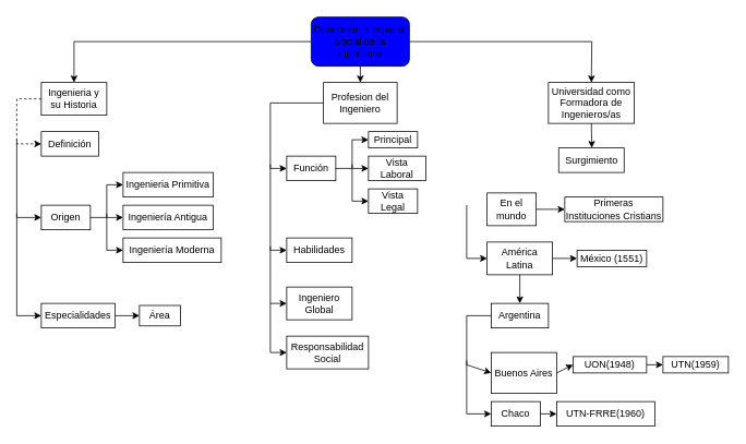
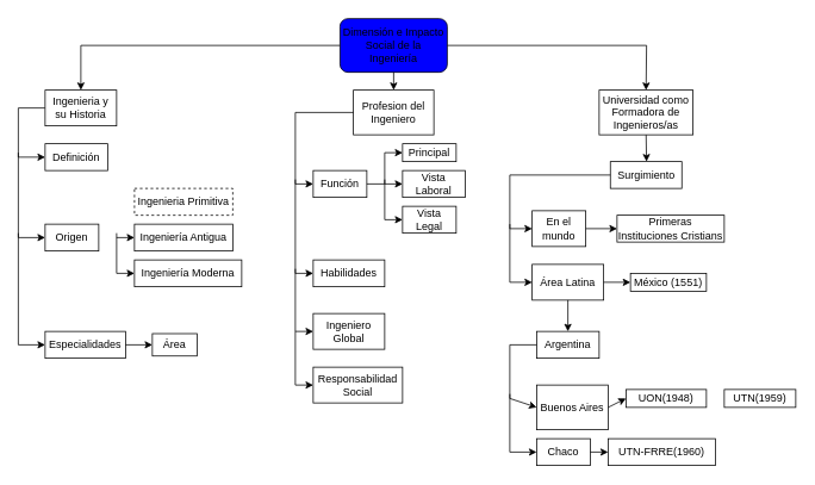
  <mxCell id="0" />
  <mxCell id="1" parent="0" />
  <mxCell id="2" value="Dimensión e Impacto Social de la Ingeniería" style="rounded=1;whiteSpace=wrap;html=1;fillColor=#0000FF;" vertex="1" parent="1"><mxGeometry x="380" width="120" height="60" as="geometry" y="20" /></mxCell>
  <mxCell id="3" value="" style="endArrow=classic;html=1;rounded=0;exitX=0;exitY=0.5;exitDx=0;exitDy=0;entryX=0.5;entryY=0;entryDx=0;entryDy=0;" edge="1" parent="1" source="2" target="5"><mxGeometry width="50" height="50" relative="1" as="geometry"><mxPoint x="400" y="240" as="sourcePoint" /><mxPoint x="105" y="100" as="targetPoint" /><Array as="points"><mxPoint x="90" y="50" /></Array></mxGeometry></mxCell>
- <mxCell id="4" value="" style="endArrow=classic;html=1;rounded=0;entryX=0;entryY=0.5;entryDx=0;entryDy=0;dashed=1;" edge="1" parent="1" source="5" target="7"><mxGeometry width="50" height="50" relative="1" as="geometry"><mxPoint x="50" y="120" as="sourcePoint" /><mxPoint x="50" y="180" as="targetPoint" /><Array as="points"><mxPoint x="20" y="120" /><mxPoint x="20" y="175" /></Array></mxGeometry></mxCell>
+ <mxCell id="4" value="" style="endArrow=classic;html=1;rounded=0;entryX=0;entryY=0.5;entryDx=0;entryDy=0;" edge="1" parent="1" source="5" target="7"><mxGeometry width="50" height="50" relative="1" as="geometry"><mxPoint x="50" y="120" as="sourcePoint" /><mxPoint x="50" y="180" as="targetPoint" /><Array as="points"><mxPoint x="20" y="120" /><mxPoint x="20" y="175" /></Array></mxGeometry></mxCell>
  <mxCell id="5" value="Ingenieria y su Historia" style="rounded=0;whiteSpace=wrap;html=1;" vertex="1" parent="1"><mxGeometry x="50" y="100" width="80" height="40" as="geometry" /></mxCell>
  <mxCell id="6" value="" style="endArrow=classic;html=1;rounded=0;entryX=0;entryY=0.5;entryDx=0;entryDy=0;" edge="1" parent="1" target="8"><mxGeometry width="50" height="50" relative="1" as="geometry"><mxPoint x="20" y="170" as="sourcePoint" /><mxPoint x="50" y="255" as="targetPoint" /><Array as="points"><mxPoint x="20" y="265" /></Array></mxGeometry></mxCell>
  <mxCell id="7" value="Definición" style="rounded=0;whiteSpace=wrap;html=1;" vertex="1" parent="1"><mxGeometry x="50" y="160" width="70" height="30" as="geometry" /></mxCell>
  <mxCell id="8" value="Origen" style="rounded=0;whiteSpace=wrap;html=1;" vertex="1" parent="1"><mxGeometry x="50" y="250" width="60" height="30" as="geometry" /></mxCell>
  <mxCell id="9" value="Especialidades" style="rounded=0;whiteSpace=wrap;html=1;" vertex="1" parent="1"><mxGeometry x="50" y="370" width="90" height="30" as="geometry" /></mxCell>
- <mxCell id="10" value="Ingenieria Primitiva" style="rounded=0;whiteSpace=wrap;html=1;" vertex="1" parent="1"><mxGeometry x="150" y="210" width="110" height="30" as="geometry" /></mxCell>
+ <mxCell id="10" value="Ingenieria Primitiva" style="rounded=0;whiteSpace=wrap;html=1;dashed=1;" vertex="1" parent="1"><mxGeometry x="150" y="210" width="110" height="30" as="geometry" /></mxCell>
  <mxCell id="11" value="Ingeniería Antigua" style="rounded=0;whiteSpace=wrap;html=1;" vertex="1" parent="1"><mxGeometry x="150" y="250" width="110" height="30" as="geometry" /></mxCell>
  <mxCell id="12" value="Ingeniería Moderna" style="rounded=0;whiteSpace=wrap;html=1;" vertex="1" parent="1"><mxGeometry x="150" y="290" width="120" height="30" as="geometry" /></mxCell>
  <mxCell id="13" value="" style="endArrow=classic;html=1;rounded=0;entryX=0;entryY=0.5;entryDx=0;entryDy=0;" edge="1" parent="1" target="9"><mxGeometry width="50" height="50" relative="1" as="geometry"><mxPoint x="20" y="260" as="sourcePoint" /><mxPoint x="450" y="280" as="targetPoint" /><Array as="points"><mxPoint x="20" y="385" /></Array></mxGeometry></mxCell>
- <mxCell id="14" value="" style="endArrow=classic;html=1;rounded=0;exitX=1;exitY=0.5;exitDx=0;exitDy=0;entryX=0;entryY=0.5;entryDx=0;entryDy=0;" edge="1" parent="1" source="8" target="10"><mxGeometry width="50" height="50" relative="1" as="geometry"><mxPoint x="400" y="330" as="sourcePoint" /><mxPoint x="450" y="280" as="targetPoint" /><Array as="points"><mxPoint x="130" y="265" /><mxPoint x="130" y="225" /></Array></mxGeometry></mxCell>
  <mxCell id="15" value="" style="endArrow=classic;html=1;rounded=0;entryX=0;entryY=0.5;entryDx=0;entryDy=0;" edge="1" parent="1" target="11"><mxGeometry width="50" height="50" relative="1" as="geometry"><mxPoint x="130" y="265" as="sourcePoint" /><mxPoint x="310" y="390" as="targetPoint" /><Array as="points" /></mxGeometry></mxCell>
  <mxCell id="16" value="" style="endArrow=classic;html=1;rounded=0;entryX=0;entryY=0.5;entryDx=0;entryDy=0;" edge="1" parent="1" target="12"><mxGeometry relative="1" as="geometry"><mxPoint x="130" y="260" as="sourcePoint" /><mxPoint x="470" y="310" as="targetPoint" /><Array as="points"><mxPoint x="130" y="305" /></Array></mxGeometry></mxCell>
  <mxCell id="17" value="Profesion del Ingeniero" style="rounded=0;whiteSpace=wrap;html=1;" vertex="1" parent="1"><mxGeometry x="395" y="100" width="90" height="50" as="geometry" /></mxCell>
  <mxCell id="18" value="Universidad como Formadora de Ingenieros/as" style="rounded=0;whiteSpace=wrap;html=1;" vertex="1" parent="1"><mxGeometry x="670" y="100" width="105" height="50" as="geometry" /></mxCell>
  <mxCell id="19" value="" style="endArrow=classic;html=1;rounded=0;exitX=0.5;exitY=1;exitDx=0;exitDy=0;" edge="1" parent="1" source="2"><mxGeometry width="50" height="50" relative="1" as="geometry"><mxPoint x="420" y="290" as="sourcePoint" /><mxPoint x="440" y="100" as="targetPoint" /></mxGeometry></mxCell>
  <mxCell id="20" value="Ingeniero Global" style="rounded=0;whiteSpace=wrap;html=1;" vertex="1" parent="1"><mxGeometry x="350" y="350" width="80" height="40" as="geometry" /></mxCell>
  <mxCell id="21" value="Función" style="rounded=0;whiteSpace=wrap;html=1;" vertex="1" parent="1"><mxGeometry x="350" y="190" width="60" height="30" as="geometry" /></mxCell>
  <mxCell id="22" value="Habilidades" style="rounded=0;whiteSpace=wrap;html=1;" vertex="1" parent="1"><mxGeometry x="350" y="290" width="80" height="30" as="geometry" /></mxCell>
  <mxCell id="23" value="Responsabilidad Social" style="rounded=0;whiteSpace=wrap;html=1;" vertex="1" parent="1"><mxGeometry x="350" y="410" width="100" height="40" as="geometry" /></mxCell>
  <mxCell id="24" value="" style="endArrow=classic;html=1;rounded=0;entryX=0;entryY=0.5;entryDx=0;entryDy=0;exitX=0;exitY=0.5;exitDx=0;exitDy=0;" edge="1" parent="1" source="17" target="21"><mxGeometry width="50" height="50" relative="1" as="geometry"><mxPoint x="240" y="160" as="sourcePoint" /><mxPoint x="290" y="110" as="targetPoint" /><Array as="points"><mxPoint x="330" y="125" /><mxPoint x="330" y="205" /></Array></mxGeometry></mxCell>
  <mxCell id="25" value="" style="endArrow=classic;html=1;rounded=0;entryX=0;entryY=0.5;entryDx=0;entryDy=0;" edge="1" parent="1" target="22"><mxGeometry width="50" height="50" relative="1" as="geometry"><mxPoint x="330" y="200" as="sourcePoint" /><mxPoint x="580" y="250" as="targetPoint" /><Array as="points"><mxPoint x="330" y="305" /></Array></mxGeometry></mxCell>
  <mxCell id="26" value="" style="endArrow=classic;html=1;rounded=0;entryX=0;entryY=0.5;entryDx=0;entryDy=0;" edge="1" parent="1" target="20"><mxGeometry width="50" height="50" relative="1" as="geometry"><mxPoint x="330" y="300" as="sourcePoint" /><mxPoint x="560" y="290" as="targetPoint" /><Array as="points"><mxPoint x="330" y="370" /></Array></mxGeometry></mxCell>
  <mxCell id="27" value="" style="endArrow=classic;html=1;rounded=0;entryX=0;entryY=0.5;entryDx=0;entryDy=0;" edge="1" parent="1" target="23"><mxGeometry width="50" height="50" relative="1" as="geometry"><mxPoint x="330" y="370" as="sourcePoint" /><mxPoint x="350" y="390" as="targetPoint" /><Array as="points"><mxPoint x="330" y="430" /></Array></mxGeometry></mxCell>
  <mxCell id="28" value="Principal" style="rounded=0;whiteSpace=wrap;html=1;" vertex="1" parent="1"><mxGeometry x="450" y="160" width="60" height="20" as="geometry" /></mxCell>
  <mxCell id="29" value="Vista Laboral" style="rounded=0;whiteSpace=wrap;html=1;" vertex="1" parent="1"><mxGeometry x="450" y="190" width="70" height="30" as="geometry" /></mxCell>
  <mxCell id="30" value="Vista Legal" style="rounded=0;whiteSpace=wrap;html=1;" vertex="1" parent="1"><mxGeometry x="450" y="230" width="60" height="30" as="geometry" /></mxCell>
  <mxCell id="31" value="" style="endArrow=classic;html=1;rounded=0;exitX=1;exitY=0.5;exitDx=0;exitDy=0;entryX=0;entryY=0.5;entryDx=0;entryDy=0;" edge="1" parent="1" source="21" target="28"><mxGeometry width="50" height="50" relative="1" as="geometry"><mxPoint x="490" y="370" as="sourcePoint" /><mxPoint x="540" y="320" as="targetPoint" /><Array as="points"><mxPoint x="430" y="205" /><mxPoint x="430" y="170" /></Array></mxGeometry></mxCell>
  <mxCell id="32" value="" style="endArrow=classic;html=1;rounded=0;entryX=0;entryY=0.5;entryDx=0;entryDy=0;" edge="1" parent="1" target="29"><mxGeometry width="50" height="50" relative="1" as="geometry"><mxPoint x="430" y="205" as="sourcePoint" /><mxPoint x="540" y="300" as="targetPoint" /></mxGeometry></mxCell>
  <mxCell id="33" value="" style="endArrow=classic;html=1;rounded=0;entryX=0;entryY=0.5;entryDx=0;entryDy=0;" edge="1" parent="1" target="30"><mxGeometry width="50" height="50" relative="1" as="geometry"><mxPoint x="430" y="200" as="sourcePoint" /><mxPoint x="530" y="310" as="targetPoint" /><Array as="points"><mxPoint x="430" y="245" /></Array></mxGeometry></mxCell>
  <mxCell id="34" value="" style="endArrow=classic;html=1;rounded=0;exitX=1;exitY=0.5;exitDx=0;exitDy=0;entryX=0.5;entryY=0;entryDx=0;entryDy=0;" edge="1" parent="1" source="2" target="18"><mxGeometry width="50" height="50" relative="1" as="geometry"><mxPoint x="560" y="100" as="sourcePoint" /><mxPoint x="610" y="50" as="targetPoint" /><Array as="points"><mxPoint x="723" y="50" /></Array></mxGeometry></mxCell>
  <mxCell id="35" value="Surgimiento" style="rounded=0;whiteSpace=wrap;html=1;" vertex="1" parent="1"><mxGeometry x="682.5" y="180" width="80" height="30" as="geometry" /></mxCell>
  <mxCell id="36" value="En el mundo" style="rounded=0;whiteSpace=wrap;html=1;" vertex="1" parent="1"><mxGeometry x="595" y="235" width="60" height="40" as="geometry" /></mxCell>
  <mxCell id="37" value="Primeras Instituciones Cristians" style="rounded=0;whiteSpace=wrap;html=1;" vertex="1" parent="1"><mxGeometry x="690" y="240" width="120" height="30" as="geometry" /></mxCell>
- <mxCell id="38" value="América Latina" style="rounded=0;whiteSpace=wrap;html=1;" vertex="1" parent="1"><mxGeometry x="595" y="295" width="80" height="40" as="geometry" /></mxCell>
+ <mxCell id="38" value="Área Latina" style="rounded=0;whiteSpace=wrap;html=1;" vertex="1" parent="1"><mxGeometry x="595" y="295" width="80" height="40" as="geometry" /></mxCell>
  <mxCell id="39" value="México (1551)" style="rounded=0;whiteSpace=wrap;html=1;" vertex="1" parent="1"><mxGeometry x="705" y="305" width="85" height="20" as="geometry" /></mxCell>
  <mxCell id="40" value="Argentina" style="rounded=0;whiteSpace=wrap;html=1;" vertex="1" parent="1"><mxGeometry x="600" y="370" width="70" height="30" as="geometry" /></mxCell>
  <mxCell id="41" value="UON(1948)" style="rounded=0;whiteSpace=wrap;html=1;" vertex="1" parent="1"><mxGeometry x="700" y="435" width="90" height="20" as="geometry" /></mxCell>
  <mxCell id="42" value="UTN(1959)" style="rounded=0;whiteSpace=wrap;html=1;" vertex="1" parent="1"><mxGeometry x="810" y="435" width="80" height="20" as="geometry" /></mxCell>
  <mxCell id="43" value="UTN-FRRE(1960)" style="rounded=0;whiteSpace=wrap;html=1;" vertex="1" parent="1"><mxGeometry x="680" y="490" width="120" height="30" as="geometry" /></mxCell>
  <mxCell id="44" value="Chaco" style="rounded=0;whiteSpace=wrap;html=1;" vertex="1" parent="1"><mxGeometry x="600" y="490" width="60" height="30" as="geometry" /></mxCell>
  <mxCell id="45" value="Buenos Aires" style="rounded=0;whiteSpace=wrap;html=1;" vertex="1" parent="1"><mxGeometry x="600" y="430" width="80" height="50" as="geometry" /></mxCell>
  <mxCell id="46" value="" style="endArrow=classic;html=1;rounded=0;exitX=0.5;exitY=1;exitDx=0;exitDy=0;" edge="1" parent="1" source="18"><mxGeometry width="50" height="50" relative="1" as="geometry"><mxPoint x="680" y="280" as="sourcePoint" /><mxPoint x="723" y="180" as="targetPoint" /></mxGeometry></mxCell>
+ <mxCell id="47" value="" style="endArrow=classic;html=1;rounded=0;exitX=0;exitY=0.5;exitDx=0;exitDy=0;entryX=0;entryY=0.5;entryDx=0;entryDy=0;" edge="1" parent="1" source="35" target="36"><mxGeometry width="50" height="50" relative="1" as="geometry"><mxPoint x="680" y="280" as="sourcePoint" /><mxPoint x="730" y="230" as="targetPoint" /><Array as="points"><mxPoint x="570" y="195" /><mxPoint x="570" y="255" /></Array></mxGeometry></mxCell>
  <mxCell id="48" value="" style="endArrow=classic;html=1;rounded=0;entryX=0;entryY=0.5;entryDx=0;entryDy=0;exitX=1;exitY=0.5;exitDx=0;exitDy=0;" edge="1" parent="1" source="36" target="37"><mxGeometry width="50" height="50" relative="1" as="geometry"><mxPoint x="520" y="350" as="sourcePoint" /><mxPoint x="570" y="300" as="targetPoint" /></mxGeometry></mxCell>
  <mxCell id="49" value="" style="endArrow=classic;html=1;rounded=0;entryX=0;entryY=0.5;entryDx=0;entryDy=0;" edge="1" parent="1" target="38"><mxGeometry width="50" height="50" relative="1" as="geometry"><mxPoint x="570" y="250" as="sourcePoint" /><mxPoint x="570" y="330" as="targetPoint" /><Array as="points"><mxPoint x="570" y="315" /></Array></mxGeometry></mxCell>
  <mxCell id="50" value="" style="endArrow=classic;html=1;rounded=0;exitX=1;exitY=0.5;exitDx=0;exitDy=0;entryX=0;entryY=0.5;entryDx=0;entryDy=0;" edge="1" parent="1" source="38" target="39"><mxGeometry width="50" height="50" relative="1" as="geometry"><mxPoint x="700" y="440" as="sourcePoint" /><mxPoint x="750" y="390" as="targetPoint" /></mxGeometry></mxCell>
  <mxCell id="51" value="" style="endArrow=classic;html=1;rounded=0;exitX=0.5;exitY=1;exitDx=0;exitDy=0;entryX=0.5;entryY=0;entryDx=0;entryDy=0;" edge="1" parent="1" source="38" target="40"><mxGeometry width="50" height="50" relative="1" as="geometry"><mxPoint x="610" y="560" as="sourcePoint" /><mxPoint x="660" y="510" as="targetPoint" /></mxGeometry></mxCell>
  <mxCell id="52" value="" style="endArrow=classic;html=1;rounded=0;entryX=0;entryY=0.5;entryDx=0;entryDy=0;exitX=0;exitY=0.5;exitDx=0;exitDy=0;" edge="1" parent="1" source="40" target="45"><mxGeometry width="50" height="50" relative="1" as="geometry"><mxPoint x="500" y="460" as="sourcePoint" /><mxPoint x="550" y="410" as="targetPoint" /><Array as="points"><mxPoint x="570" y="385" /><mxPoint x="570" y="445" /></Array></mxGeometry></mxCell>
  <mxCell id="53" value="" style="endArrow=classic;html=1;rounded=0;entryX=0;entryY=0.5;entryDx=0;entryDy=0;exitX=1;exitY=0.5;exitDx=0;exitDy=0;" edge="1" parent="1" source="45" target="41"><mxGeometry width="50" height="50" relative="1" as="geometry"><mxPoint x="630" y="570" as="sourcePoint" /><mxPoint x="690" y="470" as="targetPoint" /></mxGeometry></mxCell>
- <mxCell id="54" value="" style="endArrow=classic;html=1;rounded=0;exitX=1;exitY=0.5;exitDx=0;exitDy=0;entryX=0;entryY=0.5;entryDx=0;entryDy=0;" edge="1" parent="1" source="41" target="42"><mxGeometry width="50" height="50" relative="1" as="geometry"><mxPoint x="780" y="530" as="sourcePoint" /><mxPoint x="830" y="480" as="targetPoint" /></mxGeometry></mxCell>
  <mxCell id="55" value="" style="endArrow=classic;html=1;rounded=0;entryX=0;entryY=0.5;entryDx=0;entryDy=0;" edge="1" parent="1" target="44"><mxGeometry width="50" height="50" relative="1" as="geometry"><mxPoint x="570" y="440" as="sourcePoint" /><mxPoint x="570" y="490" as="targetPoint" /><Array as="points"><mxPoint x="570" y="505" /></Array></mxGeometry></mxCell>
  <mxCell id="56" value="" style="endArrow=classic;html=1;rounded=0;entryX=0;entryY=0.5;entryDx=0;entryDy=0;exitX=1;exitY=0.5;exitDx=0;exitDy=0;" edge="1" parent="1" source="44" target="43"><mxGeometry width="50" height="50" relative="1" as="geometry"><mxPoint x="580" y="600" as="sourcePoint" /><mxPoint x="630" y="550" as="targetPoint" /></mxGeometry></mxCell>
  <mxCell id="57" value="Área" style="rounded=0;whiteSpace=wrap;html=1;" vertex="1" parent="1"><mxGeometry x="170" y="372.5" width="50" height="25" as="geometry" /></mxCell>
  <mxCell id="58" value="" style="endArrow=classic;html=1;rounded=0;entryX=0;entryY=0.5;entryDx=0;entryDy=0;exitX=1;exitY=0.5;exitDx=0;exitDy=0;" edge="1" parent="1" source="9" target="57"><mxGeometry width="50" height="50" relative="1" as="geometry"><mxPoint x="80" y="520" as="sourcePoint" /><mxPoint x="130" y="470" as="targetPoint" /></mxGeometry></mxCell>
